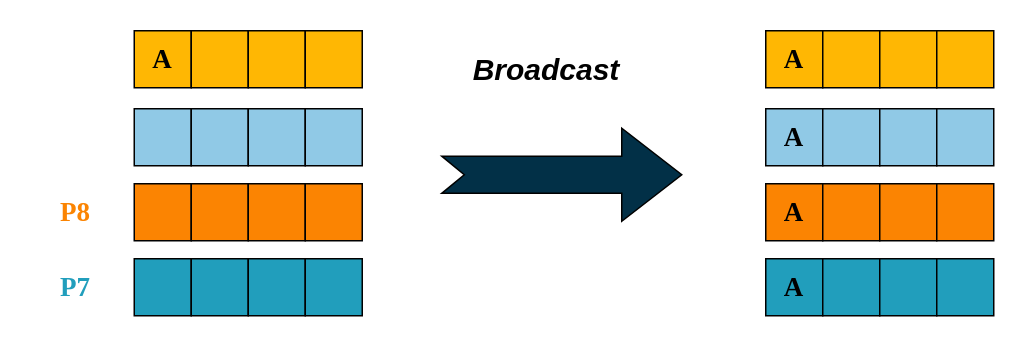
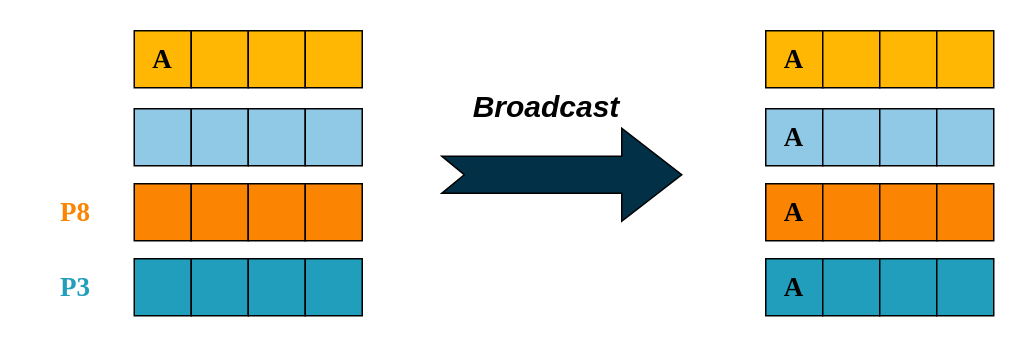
  <mxCell id="0" />
  <mxCell id="1" parent="0" />
  <mxCell id="2" value="&lt;font style=&quot;font-size: 18px;&quot; face=&quot;Times New Roman&quot;&gt;&lt;b&gt;A&lt;/b&gt;&lt;/font&gt;" style="whiteSpace=wrap;html=1;aspect=fixed;fillColor=#FFB703;" vertex="1" parent="1"><mxGeometry x="89" y="20" width="38" height="38" as="geometry" /></mxCell>
  <mxCell id="3" value="" style="whiteSpace=wrap;html=1;aspect=fixed;fillColor=#FFB703;" vertex="1" parent="1"><mxGeometry x="127" y="20" width="38" height="38" as="geometry" /></mxCell>
  <mxCell id="4" value="" style="whiteSpace=wrap;html=1;aspect=fixed;fillColor=#FFB703;" vertex="1" parent="1"><mxGeometry x="165" y="20" width="38" height="38" as="geometry" /></mxCell>
  <mxCell id="5" value="" style="whiteSpace=wrap;html=1;aspect=fixed;fillColor=#FFB703;" vertex="1" parent="1"><mxGeometry x="203" y="20" width="38" height="38" as="geometry" /></mxCell>
  <mxCell id="6" value="" style="whiteSpace=wrap;html=1;aspect=fixed;fillColor=#90C9E6;" vertex="1" parent="1"><mxGeometry x="89" y="72" width="38" height="38" as="geometry" /></mxCell>
  <mxCell id="7" value="" style="whiteSpace=wrap;html=1;aspect=fixed;fillColor=#90C9E6;" vertex="1" parent="1"><mxGeometry x="127" y="72" width="38" height="38" as="geometry" /></mxCell>
  <mxCell id="8" value="" style="whiteSpace=wrap;html=1;aspect=fixed;fillColor=#90C9E6;" vertex="1" parent="1"><mxGeometry x="165" y="72" width="38" height="38" as="geometry" /></mxCell>
  <mxCell id="9" value="" style="whiteSpace=wrap;html=1;aspect=fixed;fillColor=#90C9E6;" vertex="1" parent="1"><mxGeometry x="203" y="72" width="38" height="38" as="geometry" /></mxCell>
  <mxCell id="10" value="" style="whiteSpace=wrap;html=1;aspect=fixed;fillColor=#FB8402;" vertex="1" parent="1"><mxGeometry x="89" y="122" width="38" height="38" as="geometry" /></mxCell>
  <mxCell id="11" value="" style="whiteSpace=wrap;html=1;aspect=fixed;fillColor=#FB8402;" vertex="1" parent="1"><mxGeometry x="127" y="122" width="38" height="38" as="geometry" /></mxCell>
  <mxCell id="12" value="" style="whiteSpace=wrap;html=1;aspect=fixed;fillColor=#FB8402;" vertex="1" parent="1"><mxGeometry x="165" y="122" width="38" height="38" as="geometry" /></mxCell>
  <mxCell id="13" value="" style="whiteSpace=wrap;html=1;aspect=fixed;fillColor=#FB8402;" vertex="1" parent="1"><mxGeometry x="203" y="122" width="38" height="38" as="geometry" /></mxCell>
  <mxCell id="14" value="" style="whiteSpace=wrap;html=1;aspect=fixed;fillColor=#219EBC;" vertex="1" parent="1"><mxGeometry x="89" y="172" width="38" height="38" as="geometry" /></mxCell>
  <mxCell id="15" value="" style="whiteSpace=wrap;html=1;aspect=fixed;fillColor=#219EBC;" vertex="1" parent="1"><mxGeometry x="127" y="172" width="38" height="38" as="geometry" /></mxCell>
  <mxCell id="16" value="" style="whiteSpace=wrap;html=1;aspect=fixed;fillColor=#219EBC;" vertex="1" parent="1"><mxGeometry x="165" y="172" width="38" height="38" as="geometry" /></mxCell>
  <mxCell id="17" value="" style="whiteSpace=wrap;html=1;aspect=fixed;fillColor=#219EBC;" vertex="1" parent="1"><mxGeometry x="203" y="172" width="38" height="38" as="geometry" /></mxCell>
  <mxCell id="18" value="&lt;font color=&quot;#fb8402&quot; style=&quot;font-size: 18px;&quot; face=&quot;Times New Roman&quot;&gt;&lt;b&gt;P8&lt;/b&gt;&lt;/font&gt;" style="text;html=1;strokeColor=none;fillColor=none;align=center;verticalAlign=middle;whiteSpace=wrap;rounded=0;" vertex="1" parent="1"><mxGeometry x="20" y="126" width="60" height="30" as="geometry" /></mxCell>
- <mxCell id="19" value="&lt;font color=&quot;#219ebc&quot; style=&quot;font-size: 18px;&quot; face=&quot;Times New Roman&quot;&gt;&lt;b&gt;P7&lt;/b&gt;&lt;/font&gt;" style="text;html=1;strokeColor=none;fillColor=none;align=center;verticalAlign=middle;whiteSpace=wrap;rounded=0;" vertex="1" parent="1"><mxGeometry x="20" y="176" width="60" height="30" as="geometry" /></mxCell>
+ <mxCell id="19" value="&lt;font color=&quot;#219ebc&quot; style=&quot;font-size: 18px;&quot; face=&quot;Times New Roman&quot;&gt;&lt;b&gt;P3&lt;/b&gt;&lt;/font&gt;" style="text;html=1;strokeColor=none;fillColor=none;align=center;verticalAlign=middle;whiteSpace=wrap;rounded=0;" vertex="1" parent="1"><mxGeometry x="20" y="176" width="60" height="30" as="geometry" /></mxCell>
  <mxCell id="20" value="" style="html=1;shadow=0;dashed=0;align=center;verticalAlign=middle;shape=mxgraph.arrows2.arrow;dy=0.6;dx=40;notch=15;fillColor=#023047;" vertex="1" parent="1"><mxGeometry x="294" y="85" width="160" height="62" as="geometry" /></mxCell>
- <mxCell id="21" value="&lt;font style=&quot;font-size: 20px;&quot;&gt;&lt;b style=&quot;&quot;&gt;&lt;i style=&quot;&quot;&gt;Broadcast&lt;/i&gt;&lt;/b&gt;&lt;/font&gt;" style="text;html=1;strokeColor=none;fillColor=none;align=center;verticalAlign=middle;whiteSpace=wrap;rounded=0;" vertex="1" parent="1"><mxGeometry x="297" y="30" width="134" height="30" as="geometry" /></mxCell>
+ <mxCell id="21" value="&lt;font style=&quot;font-size: 20px;&quot;&gt;&lt;b style=&quot;&quot;&gt;&lt;i style=&quot;&quot;&gt;Broadcast&lt;/i&gt;&lt;/b&gt;&lt;/font&gt;" style="text;html=1;strokeColor=none;fillColor=none;align=center;verticalAlign=middle;whiteSpace=wrap;rounded=0;" vertex="1" parent="1"><mxGeometry x="297" y="55" width="134" height="30" as="geometry" /></mxCell>
  <mxCell id="22" value="&lt;font style=&quot;font-size: 18px;&quot; face=&quot;Times New Roman&quot;&gt;&lt;b&gt;A&lt;/b&gt;&lt;/font&gt;" style="whiteSpace=wrap;html=1;aspect=fixed;fillColor=#FFB703;" vertex="1" parent="1"><mxGeometry x="510" y="20" width="38" height="38" as="geometry" /></mxCell>
  <mxCell id="23" value="" style="whiteSpace=wrap;html=1;aspect=fixed;fillColor=#FFB703;" vertex="1" parent="1"><mxGeometry x="548" y="20" width="38" height="38" as="geometry" /></mxCell>
  <mxCell id="24" value="" style="whiteSpace=wrap;html=1;aspect=fixed;fillColor=#FFB703;" vertex="1" parent="1"><mxGeometry x="586" y="20" width="38" height="38" as="geometry" /></mxCell>
  <mxCell id="25" value="" style="whiteSpace=wrap;html=1;aspect=fixed;fillColor=#FFB703;" vertex="1" parent="1"><mxGeometry x="624" y="20" width="38" height="38" as="geometry" /></mxCell>
  <mxCell id="26" value="&lt;b style=&quot;border-color: var(--border-color); font-family: &amp;quot;Times New Roman&amp;quot;; font-size: 18px;&quot;&gt;A&lt;/b&gt;" style="whiteSpace=wrap;html=1;aspect=fixed;fillColor=#90C9E6;" vertex="1" parent="1"><mxGeometry x="510" y="72" width="38" height="38" as="geometry" /></mxCell>
  <mxCell id="27" value="" style="whiteSpace=wrap;html=1;aspect=fixed;fillColor=#90C9E6;" vertex="1" parent="1"><mxGeometry x="548" y="72" width="38" height="38" as="geometry" /></mxCell>
  <mxCell id="28" value="" style="whiteSpace=wrap;html=1;aspect=fixed;fillColor=#90C9E6;" vertex="1" parent="1"><mxGeometry x="586" y="72" width="38" height="38" as="geometry" /></mxCell>
  <mxCell id="29" value="" style="whiteSpace=wrap;html=1;aspect=fixed;fillColor=#90C9E6;" vertex="1" parent="1"><mxGeometry x="624" y="72" width="38" height="38" as="geometry" /></mxCell>
  <mxCell id="30" value="&lt;b style=&quot;border-color: var(--border-color); font-family: &amp;quot;Times New Roman&amp;quot;; font-size: 18px;&quot;&gt;A&lt;/b&gt;" style="whiteSpace=wrap;html=1;aspect=fixed;fillColor=#FB8402;" vertex="1" parent="1"><mxGeometry x="510" y="122" width="38" height="38" as="geometry" /></mxCell>
  <mxCell id="31" value="" style="whiteSpace=wrap;html=1;aspect=fixed;fillColor=#FB8402;" vertex="1" parent="1"><mxGeometry x="548" y="122" width="38" height="38" as="geometry" /></mxCell>
  <mxCell id="32" value="" style="whiteSpace=wrap;html=1;aspect=fixed;fillColor=#FB8402;" vertex="1" parent="1"><mxGeometry x="586" y="122" width="38" height="38" as="geometry" /></mxCell>
  <mxCell id="33" value="" style="whiteSpace=wrap;html=1;aspect=fixed;fillColor=#FB8402;" vertex="1" parent="1"><mxGeometry x="624" y="122" width="38" height="38" as="geometry" /></mxCell>
  <mxCell id="34" value="&lt;b style=&quot;border-color: var(--border-color); font-family: &amp;quot;Times New Roman&amp;quot;; font-size: 18px;&quot;&gt;A&lt;/b&gt;" style="whiteSpace=wrap;html=1;aspect=fixed;fillColor=#219EBC;" vertex="1" parent="1"><mxGeometry x="510" y="172" width="38" height="38" as="geometry" /></mxCell>
  <mxCell id="35" value="" style="whiteSpace=wrap;html=1;aspect=fixed;fillColor=#219EBC;" vertex="1" parent="1"><mxGeometry x="548" y="172" width="38" height="38" as="geometry" /></mxCell>
  <mxCell id="36" value="" style="whiteSpace=wrap;html=1;aspect=fixed;fillColor=#219EBC;" vertex="1" parent="1"><mxGeometry x="586" y="172" width="38" height="38" as="geometry" /></mxCell>
  <mxCell id="37" value="" style="whiteSpace=wrap;html=1;aspect=fixed;fillColor=#219EBC;" vertex="1" parent="1"><mxGeometry x="624" y="172" width="38" height="38" as="geometry" /></mxCell>
